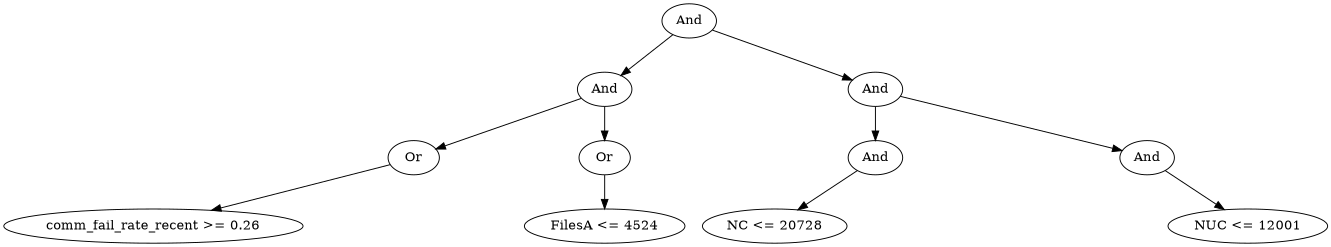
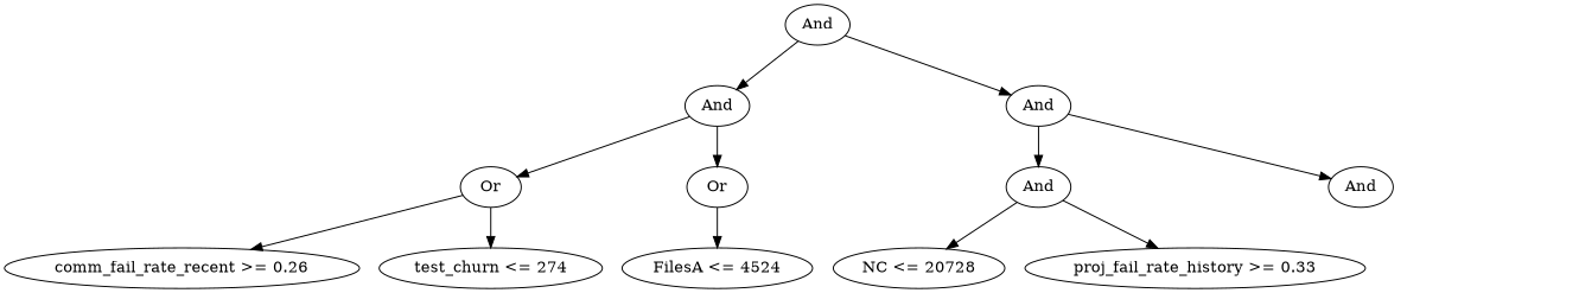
  digraph {
    n1 [height=0.5 label=And width=0.75]
    n2 [height=0.5 label=And width=0.75]
    n3 [height=0.5 label=And width=0.75]
    n4 [height=0.5 label=Or width=0.75]
    n5 [height=0.5 label=Or width=0.75]
    n6 [height=0.5 label=And width=0.75]
    n7 [height=0.5 label=And width=0.75]
    n8 [height=0.5 label="comm_fail_rate_recent >= 0.26" width=3.4844]
+   n9 [height=0.5 label="test_churn <= 274" width=2.1484]
    n10 [height=0.5 label="FilesA <= 4524" width=1.8776]
    n11 [height=0.5 label="NC <= 20728" width=1.6971]
-   n13 [height=0.5 label="NUC <= 12001" width=1.8776]
+   n12 [height=0.5 label="proj_fail_rate_history >= 0.33" width=3.34]
    n1 -> n2
    n1 -> n3
    n2 -> n4
    n2 -> n5
    n3 -> n6
    n3 -> n7
    n4 -> n8
+   n4 -> n9
    n5 -> n10
    n6 -> n11
-   n7 -> n13
+   n6 -> n12
  }
